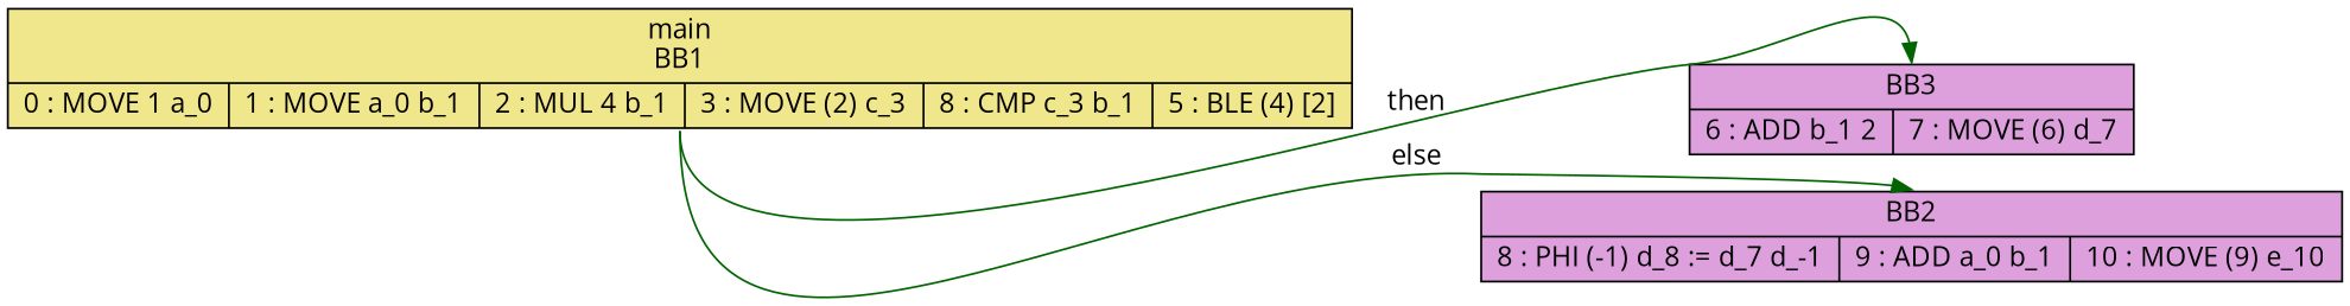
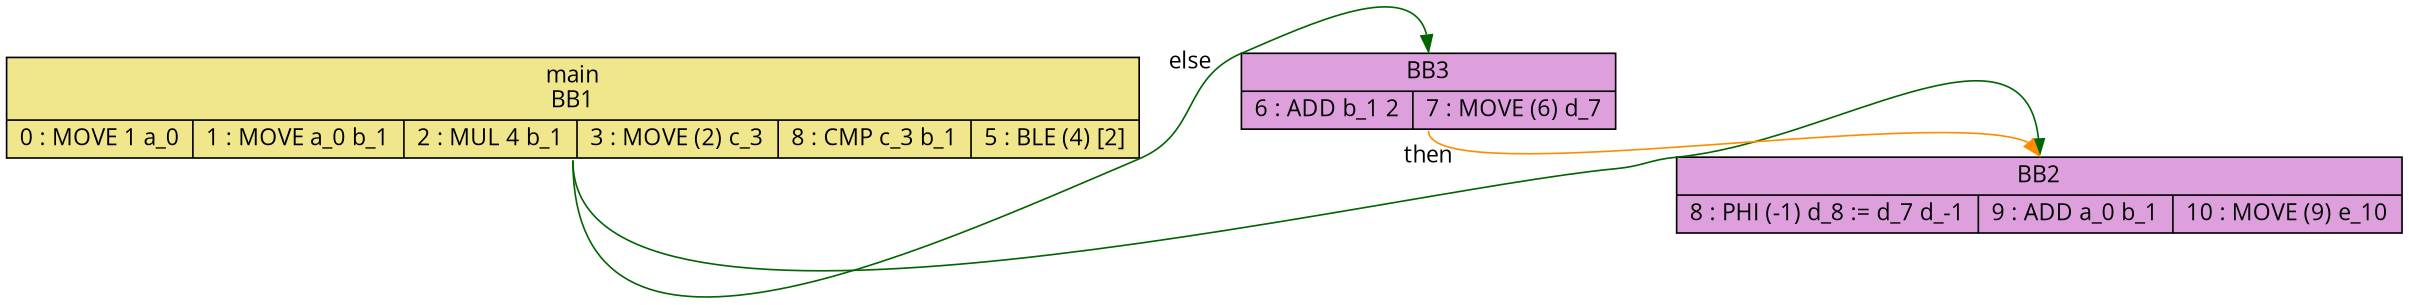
  digraph {
    fontname="Open Sans"
    rankdir=LR
    node [fillcolor=plum fontname="Open Sans" shape=record style=filled]
    edge [color=darkgreen fontname="Open Sans" headport=n tailport=s]
    n1 [fillcolor=khaki label="<b>main\nBB1|{0 : MOVE 1 a_0 |1 : MOVE a_0 b_1 |2 : MUL 4 b_1 |3 : MOVE (2) c_3 |8 : CMP c_3 b_1 |5 : BLE (4) [2] }"]
    n2 [label="<b>BB3|{6 : ADD b_1 2 |7 : MOVE (6) d_7 }"]
    n3 [label="<b>BB2|{8 : PHI (-1) d_8 := d_7 d_-1 |9 : ADD a_0 b_1 |10 : MOVE (9) e_10 }"]
-   n1 -> n2 [label=then]
-   n1 -> n3 [label=else]
+   n1 -> n2 [label=else]
+   n1 -> n3 [label=then]
+   n2 -> n3 [color=darkorange]
  }
